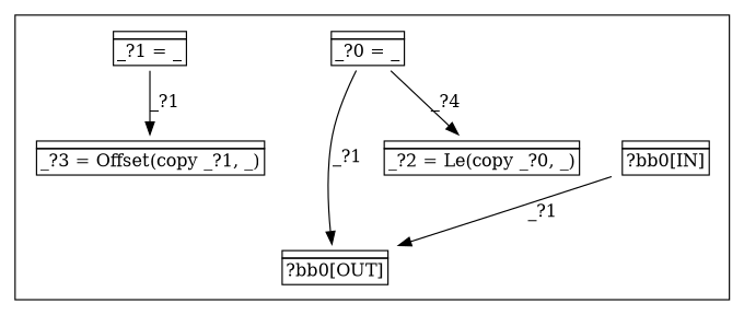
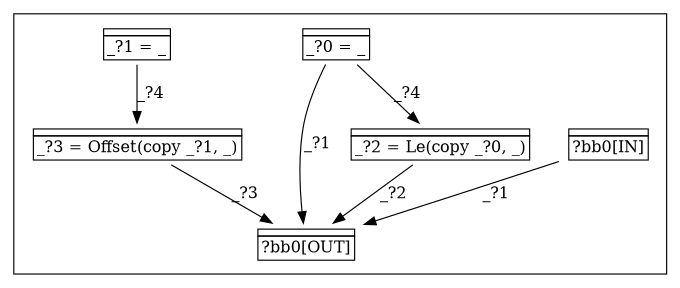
  digraph {
    compound=true
    node [shape=none]
    n1 [label=<<table border="0" cellborder="1" cellspacing="0"><tr><td  align="center" colspan="1"></td></tr><tr><td align="left">?bb0[IN]</td></tr></table>>]
    n2 [label=<<table border="0" cellborder="1" cellspacing="0"><tr><td  align="center" colspan="1"></td></tr><tr><td align="left">?bb0[OUT]</td></tr></table>>]
    n3 [label=<<table border="0" cellborder="1" cellspacing="0"><tr><td  align="center" colspan="1"></td></tr><tr><td align="left">_?0 = _</td></tr></table>>]
    n4 [label=<<table border="0" cellborder="1" cellspacing="0"><tr><td  align="center" colspan="1"></td></tr><tr><td align="left">_?2 = Le(copy _?0, _)</td></tr></table>>]
    n5 [label=<<table border="0" cellborder="1" cellspacing="0"><tr><td  align="center" colspan="1"></td></tr><tr><td align="left">_?1 = _</td></tr></table>>]
    n6 [label=<<table border="0" cellborder="1" cellspacing="0"><tr><td  align="center" colspan="1"></td></tr><tr><td align="left">_?3 = Offset(copy _?1, _)</td></tr></table>>]
    subgraph cluster_1 {
      n1
      n2
      n3
      n4
      n5
      n6
    }
    n1 -> n2 [label="_?1"]
    n3 -> n2 [label="_?1"]
    n3 -> n4 [label="_?4"]
-   n5 -> n6 [label="_?1"]
+   n4 -> n2 [label="_?2"]
+   n5 -> n6 [label="_?4"]
+   n6 -> n2 [label="_?3"]
  }
